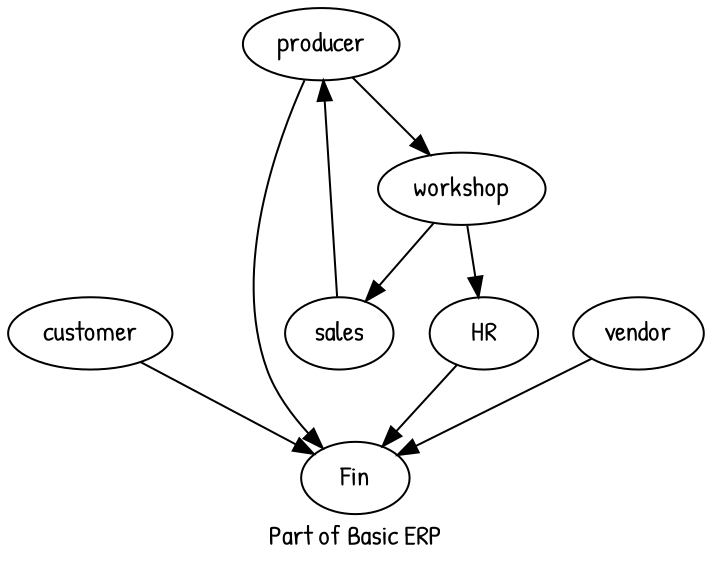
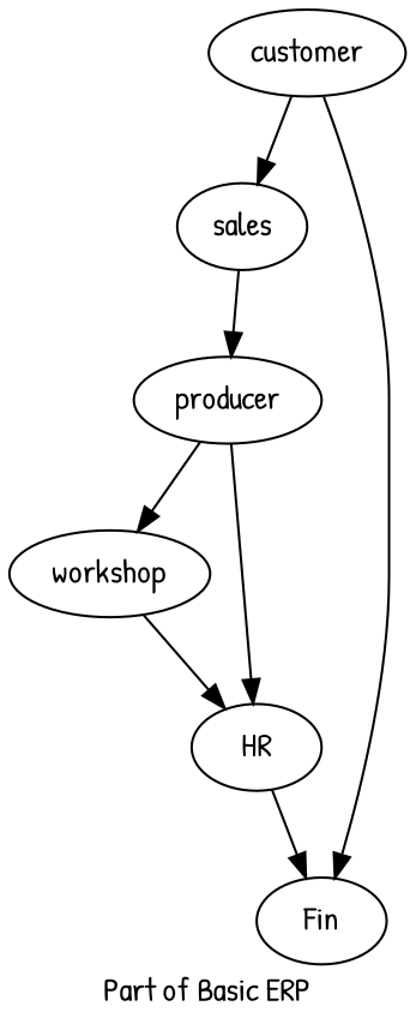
  digraph {
    fontname="Patrick Hand"
    label="Part of Basic ERP"
    node [fontname="Patrick Hand"]
    edge [fontname="Patrick Hand"]
    customer
    sales
    Fin
    producer
    workshop
-   vendor
    HR
-   workshop -> sales
+   customer -> sales
    customer -> Fin
    sales -> producer
-   producer -> Fin
+   producer -> HR
    producer -> workshop
    workshop -> HR
-   vendor -> Fin
    HR -> Fin
  }
